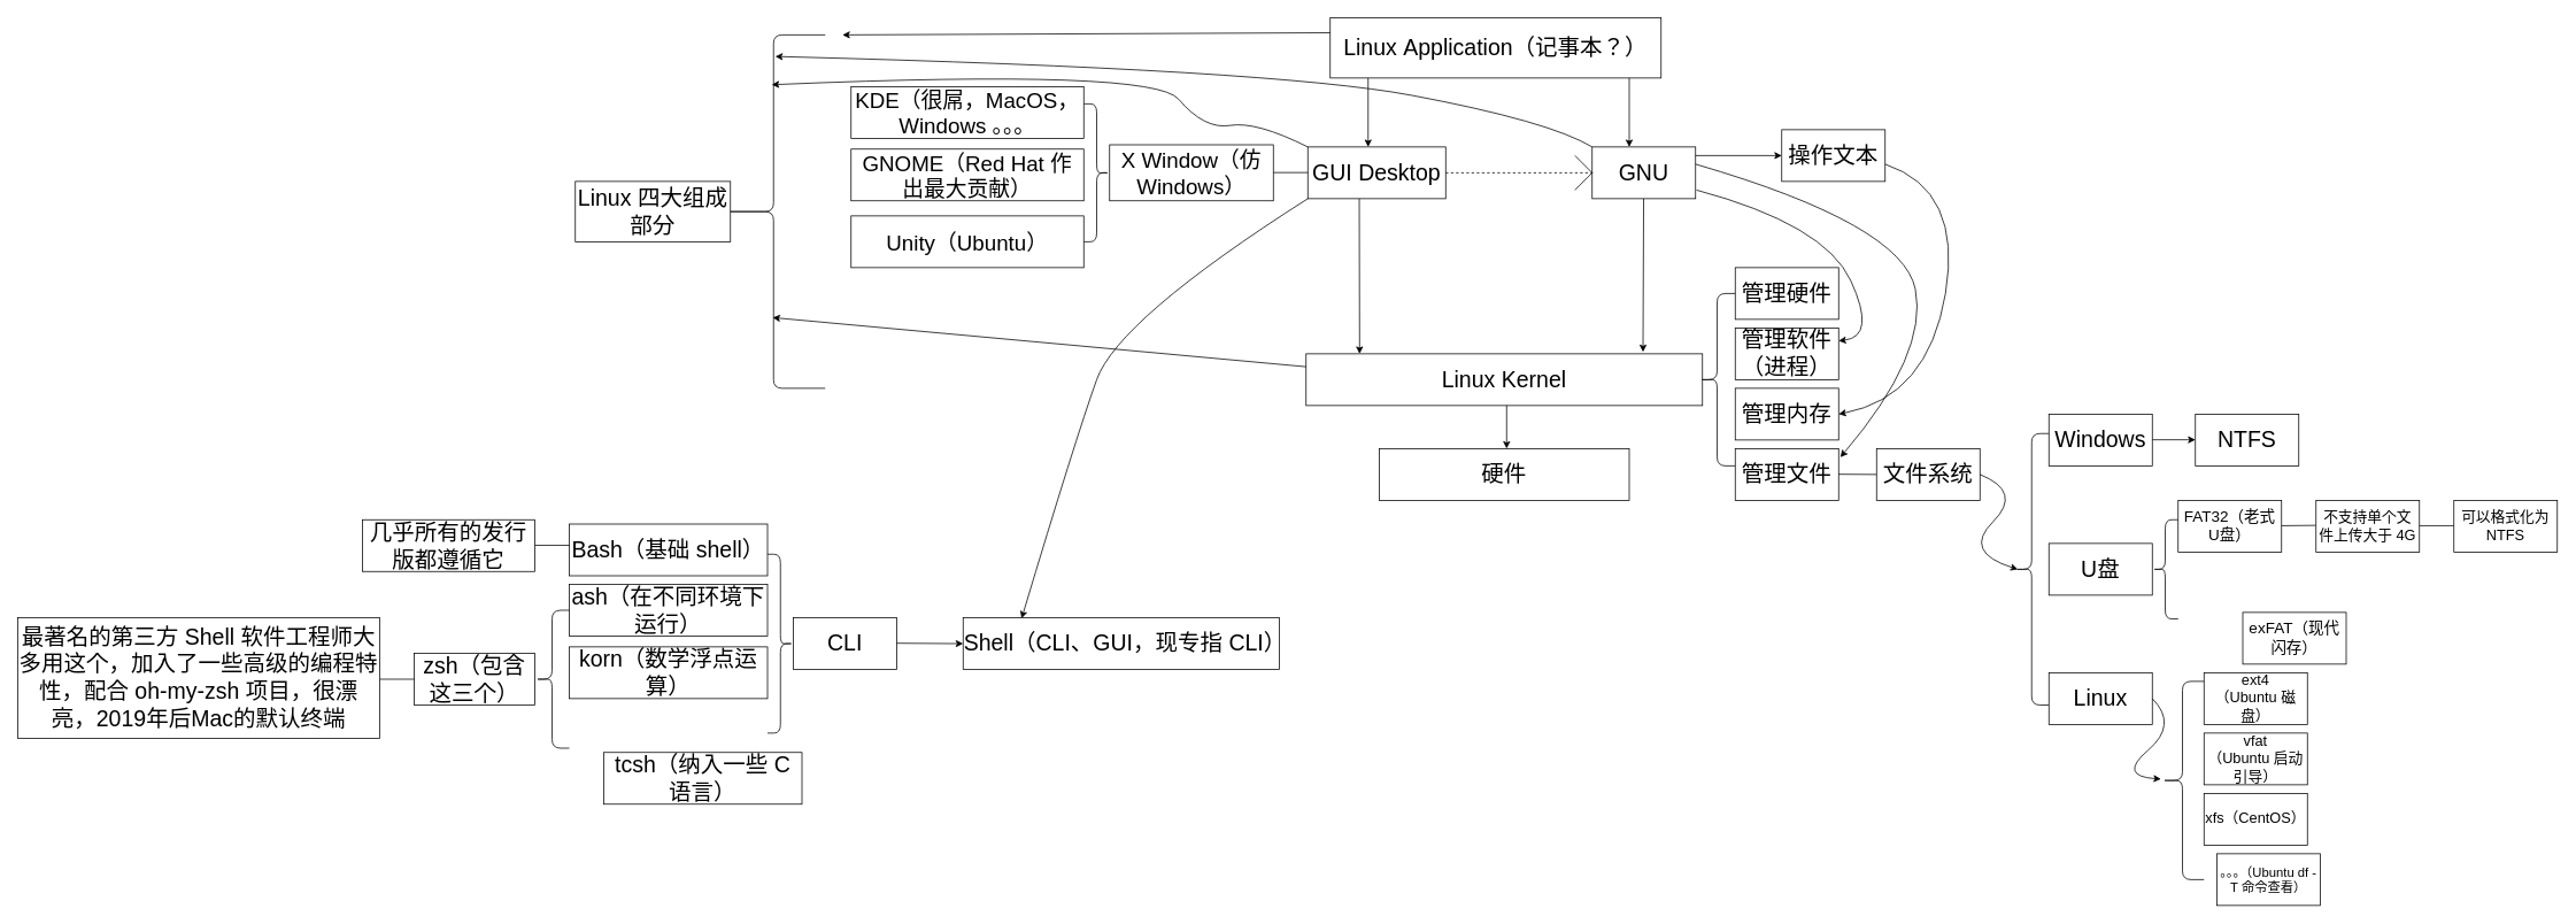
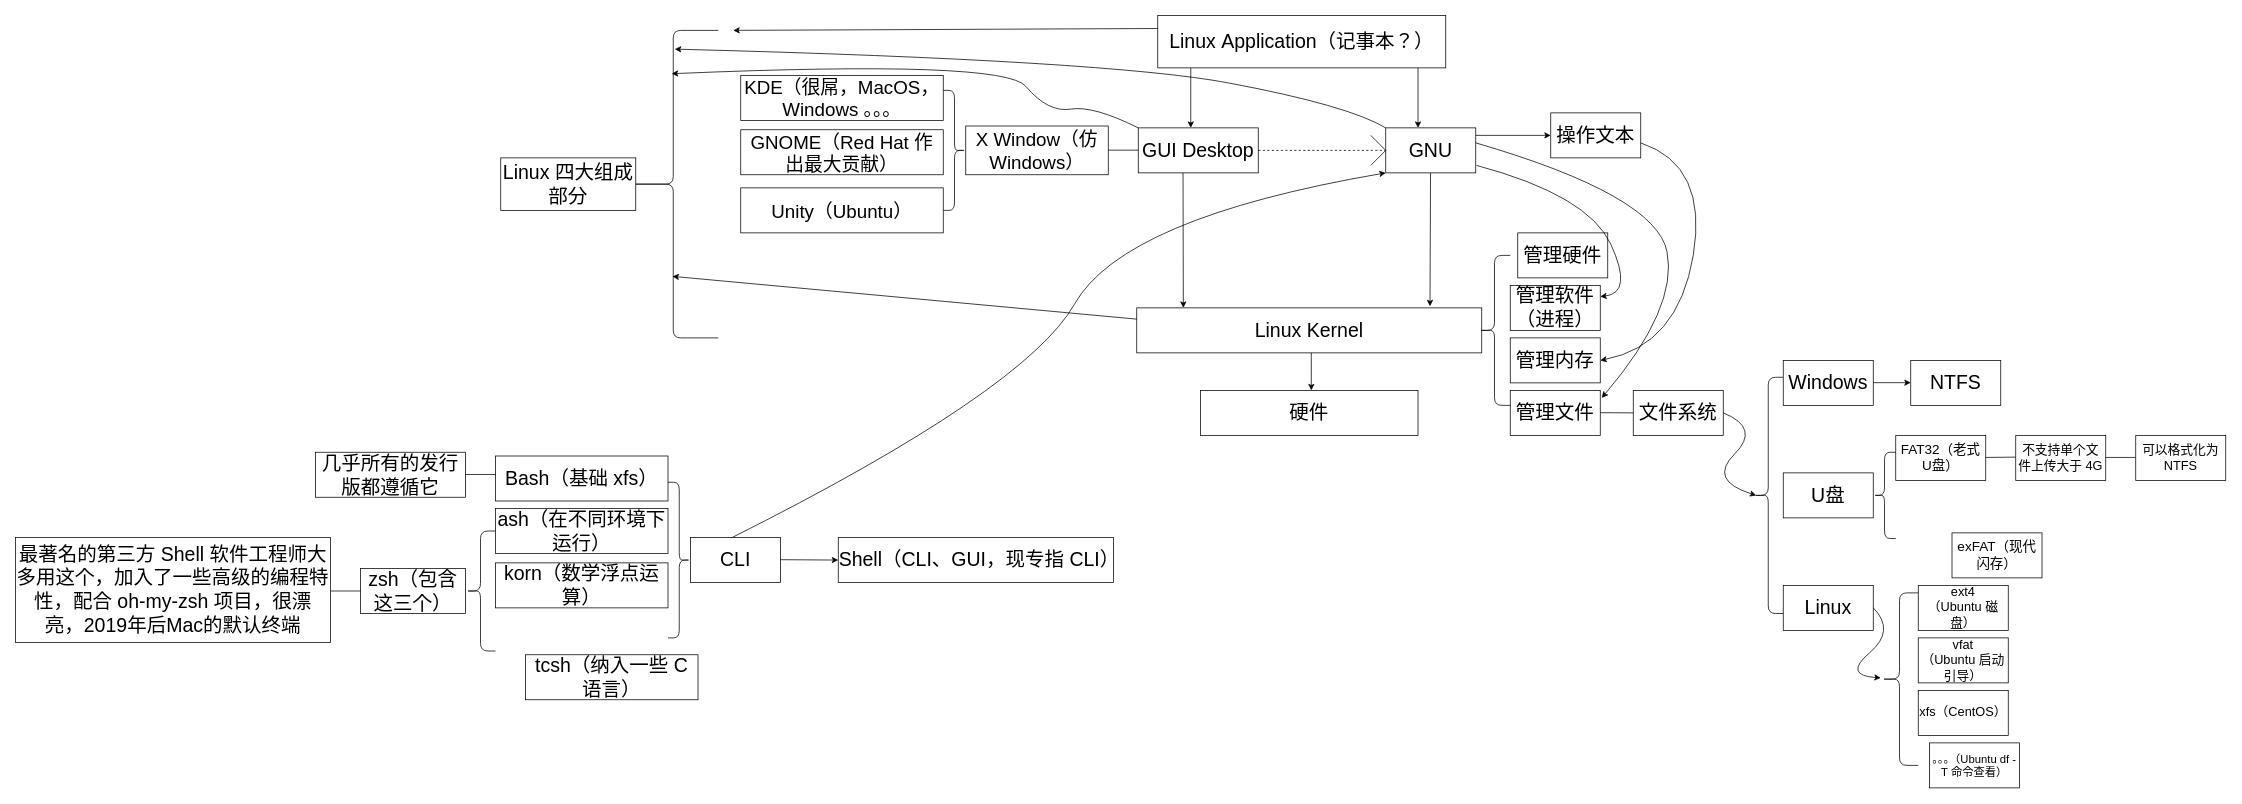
  <mxCell id="0" />
  <mxCell id="1" parent="0" />
  <mxCell id="2" value="&lt;font style=&quot;font-size: 26px&quot;&gt;Linux&amp;nbsp;Application（记事本？）&lt;/font&gt;" style="rounded=0;whiteSpace=wrap;html=1;" vertex="1" parent="1"><mxGeometry x="1543" width="384" height="70" as="geometry" y="20" /></mxCell>
  <mxCell id="3" value="&lt;font style=&quot;font-size: 26px&quot;&gt;GUI&amp;nbsp;Desktop&lt;/font&gt;" style="whiteSpace=wrap;html=1;" vertex="1" parent="1"><mxGeometry x="1517" y="170" width="160" height="60" as="geometry" /></mxCell>
  <mxCell id="4" value="&lt;font style=&quot;font-size: 26px&quot;&gt;GNU&lt;/font&gt;" style="whiteSpace=wrap;html=1;" vertex="1" parent="1"><mxGeometry x="1847" y="170" width="120" height="60" as="geometry" /></mxCell>
  <mxCell id="5" value="" style="endArrow=classic;html=1;entryX=0.135;entryY=0;entryDx=0;entryDy=0;entryPerimeter=0;" edge="1" parent="1" target="7"><mxGeometry width="50" height="50" relative="1" as="geometry"><mxPoint x="1576.71" y="230" as="sourcePoint" /><mxPoint x="1577" y="280" as="targetPoint" /></mxGeometry></mxCell>
  <mxCell id="6" value="" style="endArrow=classic;html=1;entryX=0.85;entryY=-0.036;entryDx=0;entryDy=0;entryPerimeter=0;" edge="1" parent="1" target="7"><mxGeometry width="50" height="50" relative="1" as="geometry"><mxPoint x="1906.71" y="230" as="sourcePoint" /><mxPoint x="1906.71" y="280" as="targetPoint" /></mxGeometry></mxCell>
  <mxCell id="7" value="&lt;font style=&quot;font-size: 26px&quot;&gt;Linux&amp;nbsp;Kernel&lt;/font&gt;" style="whiteSpace=wrap;html=1;" vertex="1" parent="1"><mxGeometry x="1515" y="410" width="460" height="60" as="geometry" /></mxCell>
  <mxCell id="8" value="" style="endArrow=classic;html=1;" edge="1" parent="1"><mxGeometry width="50" height="50" relative="1" as="geometry"><mxPoint x="1747.71" y="470" as="sourcePoint" /><mxPoint x="1747.71" y="520" as="targetPoint" /></mxGeometry></mxCell>
  <mxCell id="9" value="&lt;font style=&quot;font-size: 26px&quot;&gt;硬件&lt;/font&gt;" style="whiteSpace=wrap;html=1;" vertex="1" parent="1"><mxGeometry x="1600" y="520" width="290" height="60" as="geometry" /></mxCell>
  <mxCell id="10" value="" style="endArrow=none;dashed=1;html=1;entryX=0;entryY=0.5;entryDx=0;entryDy=0;" edge="1" parent="1" target="4"><mxGeometry width="50" height="50" relative="1" as="geometry"><mxPoint x="1677" y="200" as="sourcePoint" /><mxPoint x="1727" y="199.71" as="targetPoint" /></mxGeometry></mxCell>
  <mxCell id="11" value="" style="endArrow=none;html=1;" edge="1" parent="1"><mxGeometry width="50" height="50" relative="1" as="geometry"><mxPoint x="1827" y="220" as="sourcePoint" /><mxPoint x="1847" y="200" as="targetPoint" /></mxGeometry></mxCell>
  <mxCell id="12" value="" style="endArrow=none;html=1;" edge="1" parent="1"><mxGeometry width="50" height="50" relative="1" as="geometry"><mxPoint x="1827" y="180" as="sourcePoint" /><mxPoint x="1847" y="200" as="targetPoint" /></mxGeometry></mxCell>
  <mxCell id="13" value="" style="shape=curlyBracket;whiteSpace=wrap;html=1;rounded=1;" vertex="1" parent="1"><mxGeometry x="1971" y="340" width="42" height="200" as="geometry" /></mxCell>
- <mxCell id="14" value="&lt;font style=&quot;font-size: 26px&quot;&gt;管理硬件&lt;/font&gt;" style="whiteSpace=wrap;html=1;" vertex="1" parent="1"><mxGeometry x="2013" y="310" width="120" height="60" as="geometry" /></mxCell>
+ <mxCell id="14" value="&lt;font style=&quot;font-size: 26px&quot;&gt;管理硬件&lt;/font&gt;" style="whiteSpace=wrap;html=1;" vertex="1" parent="1"><mxGeometry x="2023" y="310" width="120" height="60" as="geometry" /></mxCell>
  <mxCell id="15" value="&lt;font style=&quot;font-size: 26px&quot;&gt;管理软件（进程）&lt;/font&gt;" style="whiteSpace=wrap;html=1;" vertex="1" parent="1"><mxGeometry x="2013" y="380" width="120" height="60" as="geometry" /></mxCell>
  <mxCell id="16" value="&lt;font style=&quot;font-size: 26px&quot;&gt;管理内存&lt;/font&gt;" style="whiteSpace=wrap;html=1;" vertex="1" parent="1"><mxGeometry x="2013" y="450" width="120" height="60" as="geometry" /></mxCell>
  <mxCell id="17" value="&lt;font style=&quot;font-size: 26px&quot;&gt;管理文件&lt;/font&gt;" style="whiteSpace=wrap;html=1;" vertex="1" parent="1"><mxGeometry x="2013" y="520" width="120" height="60" as="geometry" /></mxCell>
  <mxCell id="18" value="" style="endArrow=classic;html=1;" edge="1" parent="1"><mxGeometry width="50" height="50" relative="1" as="geometry"><mxPoint x="1967" y="180" as="sourcePoint" /><mxPoint x="2067" y="180" as="targetPoint" /></mxGeometry></mxCell>
  <mxCell id="19" value="&lt;font style=&quot;font-size: 26px&quot;&gt;操作文本&lt;/font&gt;" style="whiteSpace=wrap;html=1;" vertex="1" parent="1"><mxGeometry x="2067" y="150" width="120" height="60" as="geometry" /></mxCell>
  <mxCell id="20" value="" style="curved=1;endArrow=classic;html=1;entryX=1;entryY=0.5;entryDx=0;entryDy=0;" edge="1" parent="1" target="16"><mxGeometry width="50" height="50" relative="1" as="geometry"><mxPoint x="2187" y="190" as="sourcePoint" /><mxPoint x="2357" y="350" as="targetPoint" /><Array as="points"><mxPoint x="2277" y="220" /><mxPoint x="2237" y="460" /></Array></mxGeometry></mxCell>
  <mxCell id="21" value="" style="curved=1;endArrow=classic;html=1;entryX=1;entryY=0.25;entryDx=0;entryDy=0;" edge="1" parent="1" target="15"><mxGeometry width="50" height="50" relative="1" as="geometry"><mxPoint x="1968" y="220" as="sourcePoint" /><mxPoint x="2337" y="430" as="targetPoint" /><Array as="points"><mxPoint x="2117" y="260" /><mxPoint x="2177" y="390" /></Array></mxGeometry></mxCell>
  <mxCell id="22" value="" style="curved=1;endArrow=classic;html=1;exitX=1;exitY=0.333;exitDx=0;exitDy=0;exitPerimeter=0;" edge="1" parent="1" source="4"><mxGeometry width="50" height="50" relative="1" as="geometry"><mxPoint x="1967" y="220" as="sourcePoint" /><mxPoint x="2135" y="530" as="targetPoint" /><Array as="points"><mxPoint x="2207" y="260" /><mxPoint x="2237" y="410" /></Array></mxGeometry></mxCell>
  <mxCell id="23" value="" style="endArrow=none;html=1;" edge="1" parent="1"><mxGeometry width="50" height="50" relative="1" as="geometry"><mxPoint x="2133" y="549.71" as="sourcePoint" /><mxPoint x="2177" y="550" as="targetPoint" /></mxGeometry></mxCell>
  <mxCell id="24" value="" style="shape=curlyBracket;whiteSpace=wrap;html=1;rounded=1;" vertex="1" parent="1"><mxGeometry x="2337" y="502.5" width="40" height="315" as="geometry" /></mxCell>
  <mxCell id="25" value="&lt;font style=&quot;font-size: 26px&quot;&gt;文件系统&lt;/font&gt;" style="whiteSpace=wrap;html=1;" vertex="1" parent="1"><mxGeometry x="2177" y="520" width="120" height="60" as="geometry" /></mxCell>
  <mxCell id="26" value="&lt;font style=&quot;font-size: 26px&quot;&gt;Windows&lt;/font&gt;" style="whiteSpace=wrap;html=1;" vertex="1" parent="1"><mxGeometry x="2377" y="480" width="120" height="60" as="geometry" /></mxCell>
  <mxCell id="27" value="&lt;font style=&quot;font-size: 26px&quot;&gt;Linux&lt;/font&gt;" style="whiteSpace=wrap;html=1;" vertex="1" parent="1"><mxGeometry x="2377" y="780" width="120" height="60" as="geometry" /></mxCell>
  <mxCell id="28" value="" style="endArrow=classic;html=1;" edge="1" parent="1"><mxGeometry width="50" height="50" relative="1" as="geometry"><mxPoint x="2497" y="509.71" as="sourcePoint" /><mxPoint x="2547" y="509.71" as="targetPoint" /></mxGeometry></mxCell>
  <mxCell id="29" value="&lt;font style=&quot;font-size: 26px&quot;&gt;NTFS&lt;/font&gt;" style="whiteSpace=wrap;html=1;" vertex="1" parent="1"><mxGeometry x="2547" y="480" width="120" height="60" as="geometry" /></mxCell>
  <mxCell id="30" value="" style="shape=curlyBracket;whiteSpace=wrap;html=1;rounded=1;" vertex="1" parent="1"><mxGeometry x="2507" y="790" width="50" height="230" as="geometry" /></mxCell>
  <mxCell id="31" value="&lt;font style=&quot;font-size: 17px&quot;&gt;ext4（Ubuntu&amp;nbsp;磁盘）&lt;/font&gt;" style="whiteSpace=wrap;html=1;" vertex="1" parent="1"><mxGeometry x="2557" y="780" width="120" height="60" as="geometry" /></mxCell>
  <mxCell id="32" value="&lt;font style=&quot;font-size: 17px&quot;&gt;vfat（Ubuntu&amp;nbsp;启动引导）&lt;/font&gt;" style="whiteSpace=wrap;html=1;" vertex="1" parent="1"><mxGeometry x="2557" y="850" width="120" height="60" as="geometry" /></mxCell>
  <mxCell id="33" value="&lt;font style=&quot;font-size: 17px&quot;&gt;xfs（CentOS）&lt;/font&gt;" style="whiteSpace=wrap;html=1;" vertex="1" parent="1"><mxGeometry x="2557" y="920" width="120" height="60" as="geometry" /></mxCell>
  <mxCell id="34" value="&lt;font style=&quot;font-size: 15px&quot;&gt;。。。（Ubuntu&amp;nbsp;df -T&amp;nbsp;命令查看）&lt;/font&gt;" style="whiteSpace=wrap;html=1;" vertex="1" parent="1"><mxGeometry x="2572" y="990" width="120" height="60" as="geometry" /></mxCell>
  <mxCell id="35" value="" style="curved=1;endArrow=classic;html=1;" edge="1" parent="1" target="30"><mxGeometry width="50" height="50" relative="1" as="geometry"><mxPoint x="2497" y="810" as="sourcePoint" /><mxPoint x="2487" y="920" as="targetPoint" /><Array as="points"><mxPoint x="2527" y="840" /><mxPoint x="2457" y="900" /></Array></mxGeometry></mxCell>
  <mxCell id="36" value="&lt;font style=&quot;font-size: 26px&quot;&gt;U盘&lt;/font&gt;" style="whiteSpace=wrap;html=1;" vertex="1" parent="1"><mxGeometry x="2377" y="630" width="120" height="60" as="geometry" /></mxCell>
  <mxCell id="37" value="" style="shape=curlyBracket;whiteSpace=wrap;html=1;rounded=1;" vertex="1" parent="1"><mxGeometry x="2497" y="602.5" width="30" height="115" as="geometry" /></mxCell>
  <mxCell id="38" value="&lt;font style=&quot;font-size: 18px&quot;&gt;FAT32（老式U盘）&lt;/font&gt;" style="whiteSpace=wrap;html=1;" vertex="1" parent="1"><mxGeometry x="2527" y="580" width="120" height="60" as="geometry" /></mxCell>
  <mxCell id="39" value="" style="endArrow=none;html=1;" edge="1" parent="1"><mxGeometry width="50" height="50" relative="1" as="geometry"><mxPoint x="2647" y="609.43" as="sourcePoint" /><mxPoint x="2687" y="609" as="targetPoint" /></mxGeometry></mxCell>
  <mxCell id="40" value="&lt;font style=&quot;font-size: 17px&quot;&gt;不支持单个文件上传大于 4G&lt;/font&gt;" style="whiteSpace=wrap;html=1;" vertex="1" parent="1"><mxGeometry x="2687" y="580" width="120" height="60" as="geometry" /></mxCell>
  <mxCell id="41" value="" style="endArrow=none;html=1;" edge="1" parent="1"><mxGeometry width="50" height="50" relative="1" as="geometry"><mxPoint x="2807" y="609.43" as="sourcePoint" /><mxPoint x="2847" y="609.43" as="targetPoint" /></mxGeometry></mxCell>
  <mxCell id="42" value="&lt;font style=&quot;font-size: 17px&quot;&gt;可以格式化为 NTFS&lt;/font&gt;" style="whiteSpace=wrap;html=1;" vertex="1" parent="1"><mxGeometry x="2847" y="580" width="120" height="60" as="geometry" /></mxCell>
  <mxCell id="43" value="&lt;font style=&quot;font-size: 18px&quot;&gt;exFAT（现代闪存）&lt;/font&gt;" style="whiteSpace=wrap;html=1;" vertex="1" parent="1"><mxGeometry x="2602" y="710" width="120" height="60" as="geometry" /></mxCell>
  <mxCell id="44" value="" style="curved=1;endArrow=classic;html=1;entryX=0.1;entryY=0.5;entryDx=0;entryDy=0;entryPerimeter=0;" edge="1" parent="1" target="24"><mxGeometry width="50" height="50" relative="1" as="geometry"><mxPoint x="2297" y="550" as="sourcePoint" /><mxPoint x="2287" y="690" as="targetPoint" /><Array as="points"><mxPoint x="2347" y="570" /><mxPoint x="2277" y="640" /></Array></mxGeometry></mxCell>
  <mxCell id="45" value="&lt;font style=&quot;font-size: 25px&quot;&gt;X&amp;nbsp;Window（&lt;/font&gt;&lt;span style=&quot;font-size: 25px&quot;&gt;仿 Windows）&lt;/span&gt;" style="whiteSpace=wrap;html=1;" vertex="1" parent="1"><mxGeometry x="1287" y="167.5" width="190" height="65" as="geometry" /></mxCell>
  <mxCell id="46" value="" style="endArrow=none;html=1;" edge="1" parent="1"><mxGeometry width="50" height="50" relative="1" as="geometry"><mxPoint x="1477" y="199.71" as="sourcePoint" /><mxPoint x="1517" y="199.71" as="targetPoint" /></mxGeometry></mxCell>
  <mxCell id="47" value="" style="shape=curlyBracket;whiteSpace=wrap;html=1;rounded=1;direction=west;" vertex="1" parent="1"><mxGeometry x="1257" y="120" width="30" height="160" as="geometry" /></mxCell>
  <mxCell id="48" value="&lt;font style=&quot;font-size: 25px&quot;&gt;KDE（很屌，MacOS，Windows 。。。&lt;/font&gt;" style="whiteSpace=wrap;html=1;" vertex="1" parent="1"><mxGeometry x="987" y="100" width="270" height="60" as="geometry" /></mxCell>
  <mxCell id="49" value="&lt;font style=&quot;font-size: 25px&quot;&gt;GNOME（Red&amp;nbsp;Hat&amp;nbsp;作出最大贡献）&lt;/font&gt;" style="whiteSpace=wrap;html=1;" vertex="1" parent="1"><mxGeometry x="987" y="172.5" width="270" height="60" as="geometry" /></mxCell>
  <mxCell id="50" value="&lt;font style=&quot;font-size: 25px&quot;&gt;Unity（Ubuntu）&lt;/font&gt;" style="whiteSpace=wrap;html=1;" vertex="1" parent="1"><mxGeometry x="987" y="250" width="270" height="60" as="geometry" /></mxCell>
  <mxCell id="51" value="&lt;font style=&quot;font-size: 26px&quot;&gt;Shell（CLI、GUI，现专指 CLI）&lt;/font&gt;" style="whiteSpace=wrap;html=1;" vertex="1" parent="1"><mxGeometry x="1117" y="716.25" width="367" height="60" as="geometry" /></mxCell>
  <mxCell id="52" value="" style="endArrow=classic;html=1;" edge="1" parent="1"><mxGeometry width="50" height="50" relative="1" as="geometry"><mxPoint x="1587" y="90" as="sourcePoint" /><mxPoint x="1587" y="170" as="targetPoint" /></mxGeometry></mxCell>
  <mxCell id="53" value="" style="endArrow=classic;html=1;" edge="1" parent="1"><mxGeometry width="50" height="50" relative="1" as="geometry"><mxPoint x="1890" y="90" as="sourcePoint" /><mxPoint x="1890" y="170" as="targetPoint" /></mxGeometry></mxCell>
  <mxCell id="54" value="" style="shape=curlyBracket;whiteSpace=wrap;html=1;rounded=1;direction=west;" vertex="1" parent="1"><mxGeometry x="890" y="642.5" width="30" height="207.5" as="geometry" /></mxCell>
- <mxCell id="55" value="&lt;font style=&quot;font-size: 26px;&quot;&gt;Bash（基础&amp;nbsp;shell）&lt;/font&gt;" style="whiteSpace=wrap;html=1;fontSize=26;" vertex="1" parent="1"><mxGeometry x="660" y="607.5" width="230" height="60" as="geometry" /></mxCell>
+ <mxCell id="55" value="&lt;font style=&quot;font-size: 26px;&quot;&gt;Bash（基础&amp;nbsp;xfs）&lt;/font&gt;" style="whiteSpace=wrap;html=1;fontSize=26;" vertex="1" parent="1"><mxGeometry x="660" y="607.5" width="230" height="60" as="geometry" /></mxCell>
  <mxCell id="56" value="ash（在不同环境下运行）" style="whiteSpace=wrap;html=1;fontSize=26;" vertex="1" parent="1"><mxGeometry x="660" y="677.5" width="230" height="60" as="geometry" /></mxCell>
  <mxCell id="57" value="korn（数学浮点运算）" style="whiteSpace=wrap;html=1;fontSize=26;" vertex="1" parent="1"><mxGeometry x="660" y="750" width="230" height="60" as="geometry" /></mxCell>
  <mxCell id="58" value="tcsh（纳入一些 C 语言）" style="whiteSpace=wrap;html=1;fontSize=26;" vertex="1" parent="1"><mxGeometry x="700" y="872.5" width="230" height="60" as="geometry" /></mxCell>
  <mxCell id="59" value="" style="endArrow=none;html=1;fontSize=26;" edge="1" parent="1"><mxGeometry width="50" height="50" relative="1" as="geometry"><mxPoint x="620" y="632.16" as="sourcePoint" /><mxPoint x="660" y="632.16" as="targetPoint" /></mxGeometry></mxCell>
  <mxCell id="60" value="几乎所有的发行版都遵循它" style="whiteSpace=wrap;html=1;fontSize=26;" vertex="1" parent="1"><mxGeometry x="420" y="602.5" width="200" height="60" as="geometry" /></mxCell>
  <mxCell id="61" value="" style="shape=curlyBracket;whiteSpace=wrap;html=1;rounded=1;fontSize=26;" vertex="1" parent="1"><mxGeometry x="620" y="707.5" width="40" height="160" as="geometry" /></mxCell>
  <mxCell id="62" value="zsh（包含这三个）" style="whiteSpace=wrap;html=1;fontSize=26;" vertex="1" parent="1"><mxGeometry x="480" y="757.5" width="140" height="60" as="geometry" /></mxCell>
  <mxCell id="63" value="" style="endArrow=none;html=1;fontSize=26;" edge="1" parent="1"><mxGeometry width="50" height="50" relative="1" as="geometry"><mxPoint x="440" y="787.5" as="sourcePoint" /><mxPoint x="480" y="787.5" as="targetPoint" /></mxGeometry></mxCell>
  <mxCell id="64" value="最著名的第三方 Shell&amp;nbsp;软件工程师大多用这个，加入了一些高级的编程特性，配合&amp;nbsp;oh-my-zsh&amp;nbsp;项目，很漂亮，2019年后Mac的默认终端" style="whiteSpace=wrap;html=1;fontSize=26;" vertex="1" parent="1"><mxGeometry x="20" y="716.25" width="420" height="140" as="geometry" /></mxCell>
  <mxCell id="65" value="" style="shape=curlyBracket;whiteSpace=wrap;html=1;rounded=1;fontSize=26;" vertex="1" parent="1"><mxGeometry x="837" y="40" width="120" height="410" as="geometry" /></mxCell>
  <mxCell id="66" value="" style="curved=1;endArrow=classic;html=1;fontSize=26;entryX=0.483;entryY=0.141;entryDx=0;entryDy=0;entryPerimeter=0;exitX=0;exitY=0;exitDx=0;exitDy=0;" edge="1" parent="1" source="3" target="65"><mxGeometry width="50" height="50" relative="1" as="geometry"><mxPoint x="1367" y="100" as="sourcePoint" /><mxPoint x="1167" y="40" as="targetPoint" /><Array as="points"><mxPoint x="1457" y="140" /><mxPoint x="1397" y="150" /><mxPoint y="79" x="1337" /></Array></mxGeometry></mxCell>
  <mxCell id="67" value="" style="curved=1;endArrow=classic;html=1;fontSize=26;entryX=0.517;entryY=0.061;entryDx=0;entryDy=0;entryPerimeter=0;exitX=0;exitY=0;exitDx=0;exitDy=0;" edge="1" parent="1" source="4" target="65"><mxGeometry width="50" height="50" relative="1" as="geometry"><mxPoint x="1727" y="180" as="sourcePoint" /><mxPoint x="1777" y="130" as="targetPoint" /><Array as="points"><mxPoint x="1797" y="140" /><mxPoint x="1477" y="80" /></Array></mxGeometry></mxCell>
  <mxCell id="68" value="" style="endArrow=classic;html=1;fontSize=26;entryX=0.492;entryY=0.8;entryDx=0;entryDy=0;entryPerimeter=0;exitX=0;exitY=0.25;exitDx=0;exitDy=0;" edge="1" parent="1" source="7" target="65"><mxGeometry width="50" height="50" relative="1" as="geometry"><mxPoint x="1187" y="450" as="sourcePoint" /><mxPoint x="1237" y="400" as="targetPoint" /></mxGeometry></mxCell>
  <mxCell id="69" value="" style="endArrow=classic;html=1;fontSize=26;exitX=0;exitY=0.25;exitDx=0;exitDy=0;" edge="1" parent="1" source="2"><mxGeometry width="50" height="50" relative="1" as="geometry"><mxPoint x="1537" y="40" as="sourcePoint" /><mxPoint x="977" y="40" as="targetPoint" /></mxGeometry></mxCell>
  <mxCell id="70" value="Linux&amp;nbsp;四大组成部分" style="whiteSpace=wrap;html=1;fontSize=26;" vertex="1" parent="1"><mxGeometry x="667" y="210" width="180" height="70" as="geometry" /></mxCell>
- <mxCell id="71" value="" style="curved=1;endArrow=classic;html=1;fontSize=26;exitX=0;exitY=1;exitDx=0;exitDy=0;entryX=0.185;entryY=0.013;entryDx=0;entryDy=0;entryPerimeter=0;" edge="1" parent="1" source="3" target="51"><mxGeometry width="50" height="50" relative="1" as="geometry"><mxPoint x="1247" y="550" as="sourcePoint" /><mxPoint x="1197" y="510" as="targetPoint" /><Array as="points"><mxPoint x="1297" y="370" /><mxPoint x="1247" y="510" /></Array></mxGeometry></mxCell>
+ <mxCell id="72" value="" style="curved=1;endArrow=classic;html=1;fontSize=26;entryX=0;entryY=1;entryDx=0;entryDy=0;exitX=0.433;exitY=0.029;exitDx=0;exitDy=0;exitPerimeter=0;" edge="1" parent="1" source="73" target="4"><mxGeometry width="50" height="50" relative="1" as="geometry"><mxPoint x="1517" y="690" as="sourcePoint" /><mxPoint x="1427" y="540" as="targetPoint" /><Array as="points"><mxPoint x="1367" y="520" /><mxPoint x="1497" y="290" /></Array></mxGeometry></mxCell>
  <mxCell id="73" value="CLI" style="whiteSpace=wrap;html=1;fontSize=26;" vertex="1" parent="1"><mxGeometry x="920" y="716.25" width="120" height="60" as="geometry" /></mxCell>
  <mxCell id="74" value="" style="endArrow=classic;html=1;fontSize=26;entryX=0;entryY=0.5;entryDx=0;entryDy=0;" edge="1" parent="1" target="51"><mxGeometry width="50" height="50" relative="1" as="geometry"><mxPoint x="1040" y="745.75" as="sourcePoint" /><mxPoint x="1100" y="745.75" as="targetPoint" /></mxGeometry></mxCell>
